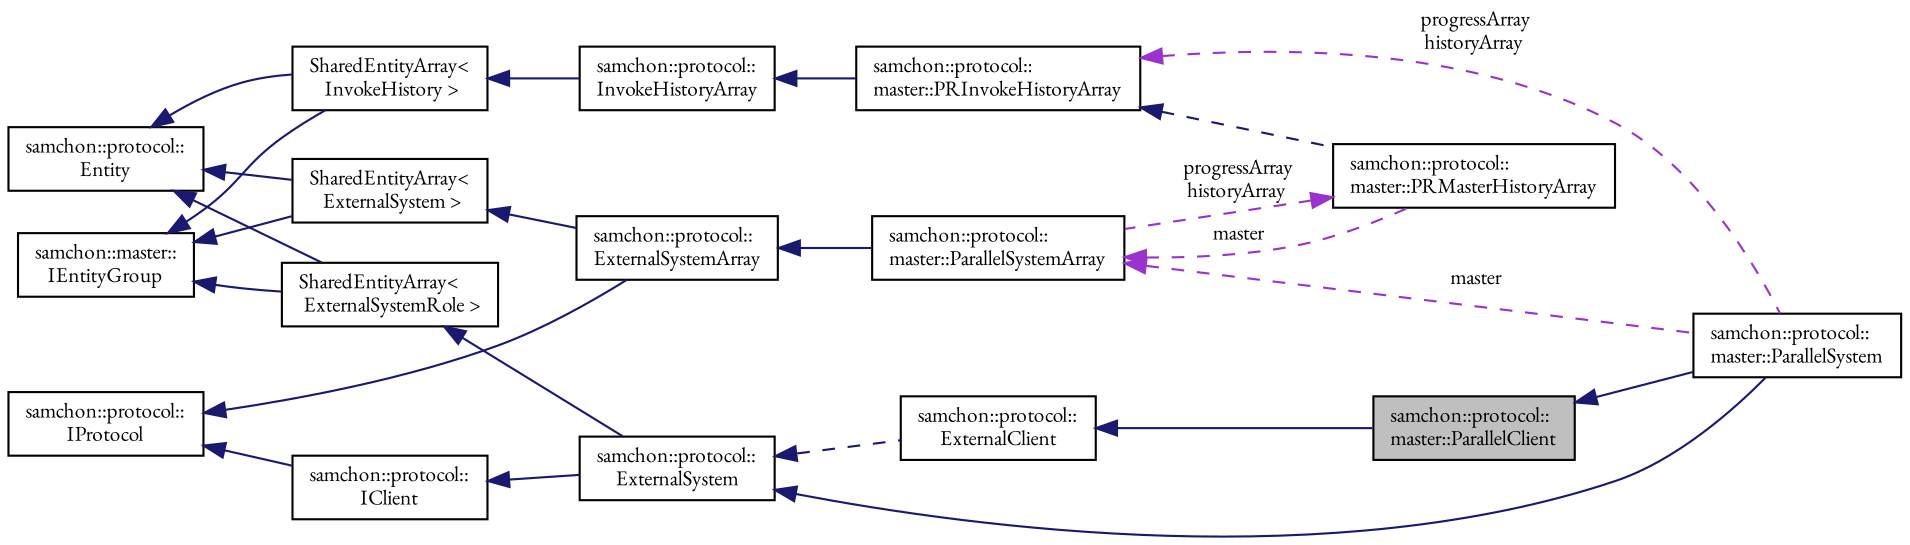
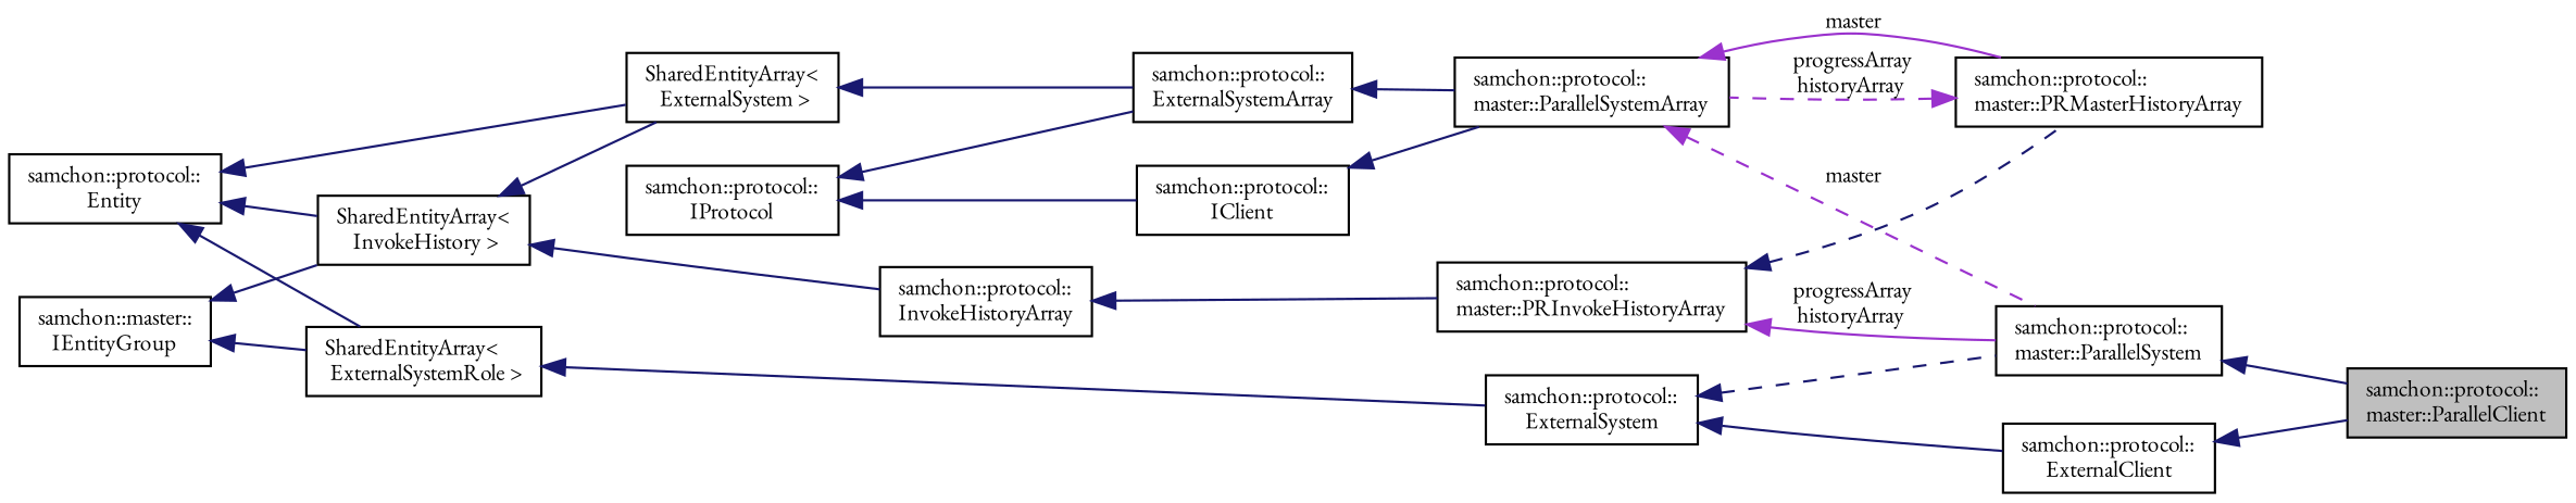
  digraph {
    fontname="EB Garamond"
    rankdir=LR
    node [color=black fillcolor=white fontname="EB Garamond" fontsize=10 shape=record style=filled]
    edge [color=midnightblue dir=back fontname="EB Garamond" fontsize=10 labelfontname=Helvetica labelfontsize=10 style=solid]
    n1 [fillcolor=grey75 fontcolor=black height=0.2 label="samchon::protocol::\lmaster::ParallelClient" width=0.4]
    n2 [height=0.2 label="samchon::protocol::\lmaster::ParallelSystem" width=0.4]
    n3 [height=0.2 label="samchon::protocol::\lExternalSystem" width=0.4]
    n4 [height=0.2 label="samchon::protocol::\lExternalClient" width=0.4]
    n5 [height=0.2 label="SharedEntityArray\<\l ExternalSystemRole \>" width=0.4]
    n6 [height=0.2 label="samchon::protocol::\lEntity" width=0.4]
    n7 [height=0.2 label="SharedEntityArray\<\l ExternalSystem \>" width=0.4]
    n8 [height=0.2 label="SharedEntityArray\<\l InvokeHistory \>" width=0.4]
    n9 [height=0.2 label="samchon::protocol::\lExternalSystemArray" width=0.4]
    n10 [height=0.2 label="samchon::protocol::\lInvokeHistoryArray" width=0.4]
    n11 [height=0.2 label="samchon::master::\lIEntityGroup" width=0.4]
    n12 [height=0.2 label="samchon::protocol::\lIClient" width=0.4]
    n13 [height=0.2 label="samchon::protocol::\lIProtocol" width=0.4]
    n14 [height=0.2 label="samchon::protocol::\lmaster::ParallelSystemArray" width=0.4]
    n15 [height=0.2 label="samchon::protocol::\lmaster::PRMasterHistoryArray" width=0.4]
    n16 [height=0.2 label="samchon::protocol::\lmaster::PRInvokeHistoryArray" width=0.4]
-   n1 -> n2
-   n3 -> n2
-   n3 -> n4 [style=dashed]
+   n2 -> n1
+   n3 -> n2 [style=dashed]
+   n3 -> n4
    n4 -> n1
    n5 -> n3
    n6 -> n5
    n6 -> n7
    n6 -> n8
    n7 -> n9
    n8 -> n10
    n9 -> n14
    n10 -> n16
    n11 -> n5
-   n11 -> n7
+   n8 -> n7
    n11 -> n8
-   n12 -> n3
+   n12 -> n14
    n13 -> n9
    n13 -> n12
    n14 -> n2 [color=darkorchid3 label=" master" style=dashed]
-   n14 -> n15 [color=darkorchid3 label=" master" style=dashed]
+   n14 -> n15 [color=darkorchid3 label=" master"]
    n15 -> n14 [color=darkorchid3 label=" progressArray\nhistoryArray" style=dashed]
-   n16 -> n2 [color=darkorchid3 label=" progressArray\nhistoryArray" style=dashed]
+   n16 -> n2 [color=darkorchid3 label=" progressArray\nhistoryArray"]
    n16 -> n15 [style=dashed]
  }
